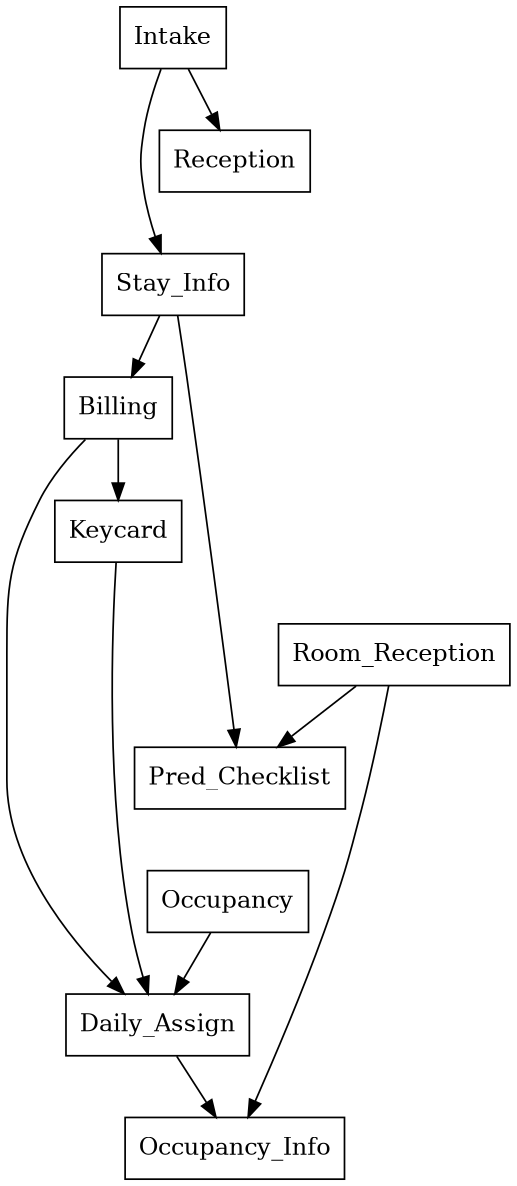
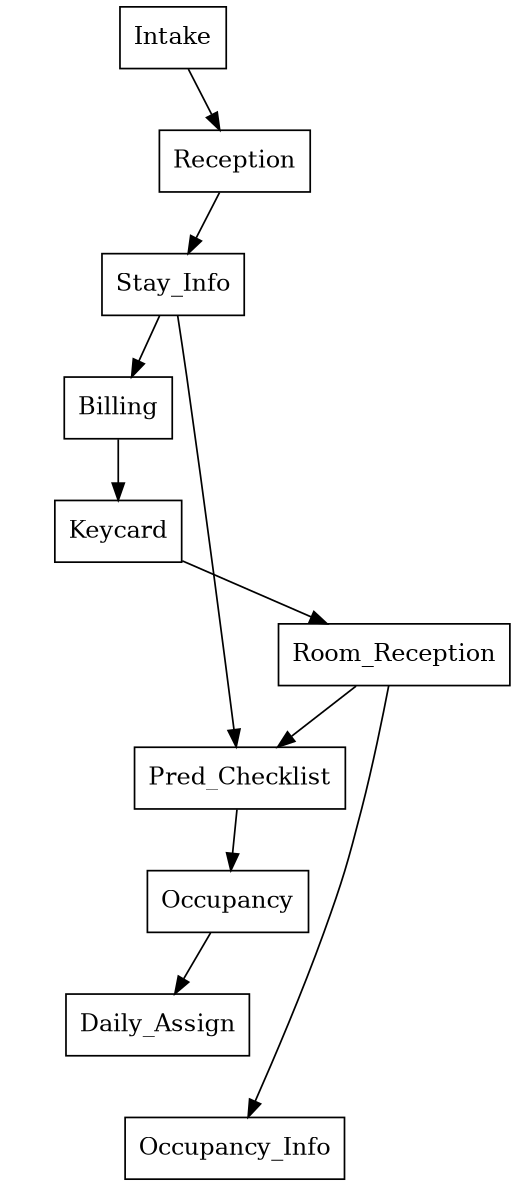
  digraph {
    node [shape=box]
    Intake
    Reception
    Stay_Info
    Billing
    n5 [label=Pred_Checklist]
    Keycard
    n7 [label=Daily_Assign]
    n8 [label=Occupancy]
    n9 [label=Room_Reception]
    n10 [label=Occupancy_Info]
    Intake -> Reception
-   Intake -> Stay_Info
+   Reception -> Stay_Info
    Stay_Info -> Billing
    Stay_Info -> n5
    Billing -> Keycard
-   Billing -> n7
-   Keycard -> n7
-   n7 -> n10
+   n5 -> n8
+   Keycard -> n9
    n8 -> n7
    n9 -> n5
    n9 -> n10
  }
